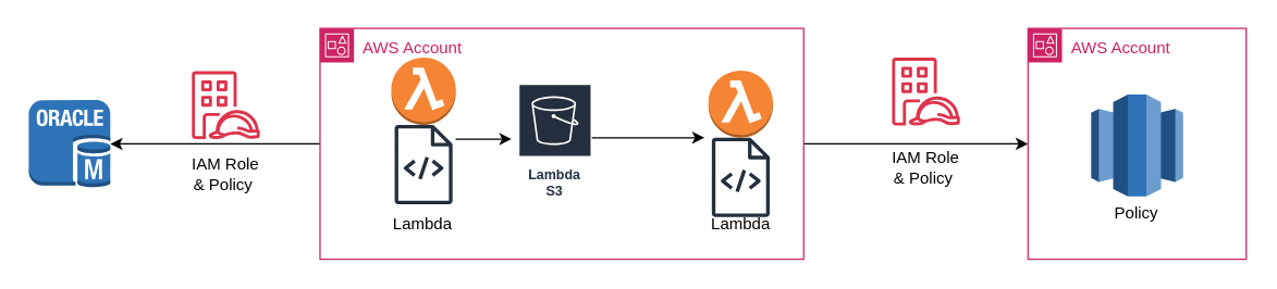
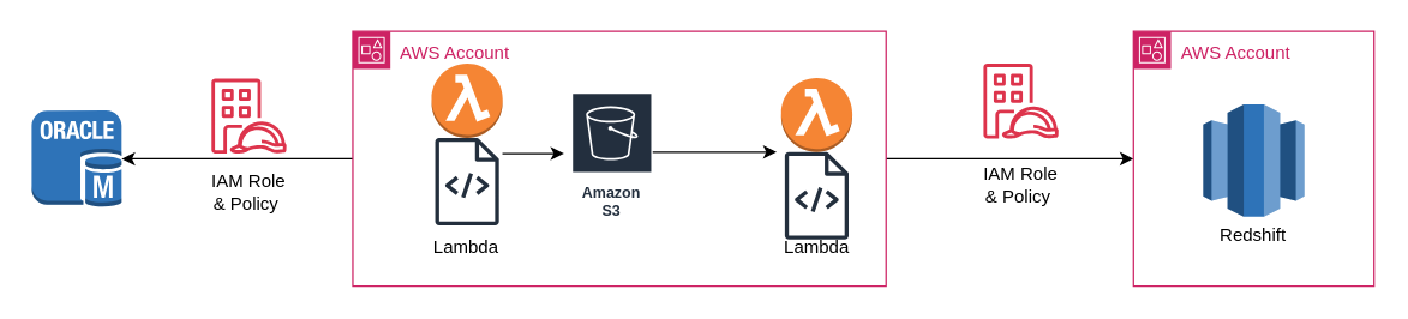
  <mxCell id="0" />
  <mxCell id="1" parent="0" />
  <mxCell id="2" value="" style="outlineConnect=0;dashed=0;verticalLabelPosition=bottom;verticalAlign=top;align=center;html=1;shape=mxgraph.aws3.oracle_db_instance;fillColor=#2E73B8;gradientColor=none;" vertex="1" parent="1"><mxGeometry x="20" y="73.25" width="60" height="64.5" as="geometry" /></mxCell>
  <mxCell id="3" value="" style="outlineConnect=0;dashed=0;verticalLabelPosition=bottom;verticalAlign=top;align=center;html=1;shape=mxgraph.aws3.redshift;fillColor=#2E73B8;gradientColor=none;" vertex="1" parent="1"><mxGeometry x="801.5" y="69.25" width="67.5" height="75" as="geometry" /></mxCell>
  <mxCell id="4" style="edgeStyle=orthogonalEdgeStyle;rounded=0;orthogonalLoop=1;jettySize=auto;html=1;" edge="1" parent="1" source="6" target="2"><mxGeometry relative="1" as="geometry" /></mxCell>
  <mxCell id="5" style="edgeStyle=orthogonalEdgeStyle;rounded=0;orthogonalLoop=1;jettySize=auto;html=1;entryX=0;entryY=0.5;entryDx=0;entryDy=0;entryPerimeter=0;" edge="1" parent="1" source="6" target="16"><mxGeometry relative="1" as="geometry"><mxPoint x="580" y="102" as="targetPoint" /></mxGeometry></mxCell>
  <mxCell id="6" value="AWS Account" style="points=[[0,0],[0.25,0],[0.5,0],[0.75,0],[1,0],[1,0.25],[1,0.5],[1,0.75],[1,1],[0.75,1],[0.5,1],[0.25,1],[0,1],[0,0.75],[0,0.5],[0,0.25]];outlineConnect=0;gradientColor=none;html=1;whiteSpace=wrap;fontSize=12;fontStyle=0;container=1;pointerEvents=0;collapsible=0;recursiveResize=0;shape=mxgraph.aws4.group;grIcon=mxgraph.aws4.group_account;strokeColor=#CD2264;fillColor=none;verticalAlign=top;align=left;spacingLeft=30;fontColor=#CD2264;dashed=0;" vertex="1" parent="1"><mxGeometry x="234.25" y="20.5" width="355.75" height="170" as="geometry" /></mxCell>
  <mxCell id="7" value="Lambda" style="text;html=1;align=center;verticalAlign=middle;whiteSpace=wrap;rounded=0;" vertex="1" parent="6"><mxGeometry x="46.19" y="129.25" width="60" height="30" as="geometry" /></mxCell>
  <mxCell id="8" value="" style="sketch=0;outlineConnect=0;fontColor=#232F3E;gradientColor=none;fillColor=#232F3D;strokeColor=none;dashed=0;verticalLabelPosition=bottom;verticalAlign=top;align=center;html=1;fontSize=12;fontStyle=0;aspect=fixed;pointerEvents=1;shape=mxgraph.aws4.source_code;" vertex="1" parent="6"><mxGeometry x="54.82" y="71" width="42.75" height="58.5" as="geometry" /></mxCell>
- <mxCell id="9" value="Lambda S3" style="sketch=0;outlineConnect=0;fontColor=#232F3E;gradientColor=none;strokeColor=#ffffff;fillColor=#232F3E;dashed=0;verticalLabelPosition=middle;verticalAlign=bottom;align=center;html=1;whiteSpace=wrap;fontSize=10;fontStyle=1;spacing=3;shape=mxgraph.aws4.productIcon;prIcon=mxgraph.aws4.s3;" vertex="1" parent="6"><mxGeometry x="145.75" y="40.75" width="54.25" height="88.5" as="geometry" /></mxCell>
+ <mxCell id="9" value="Amazon S3" style="sketch=0;outlineConnect=0;fontColor=#232F3E;gradientColor=none;strokeColor=#ffffff;fillColor=#232F3E;dashed=0;verticalLabelPosition=middle;verticalAlign=bottom;align=center;html=1;whiteSpace=wrap;fontSize=10;fontStyle=1;spacing=3;shape=mxgraph.aws4.productIcon;prIcon=mxgraph.aws4.s3;" vertex="1" parent="6"><mxGeometry x="145.75" y="40.75" width="54.25" height="88.5" as="geometry" /></mxCell>
  <mxCell id="10" value="" style="outlineConnect=0;dashed=0;verticalLabelPosition=bottom;verticalAlign=top;align=center;html=1;shape=mxgraph.aws3.lambda_function;fillColor=#F58534;gradientColor=none;" vertex="1" parent="6"><mxGeometry x="52.47" y="21.5" width="47.44" height="49.5" as="geometry" /></mxCell>
  <mxCell id="11" value="" style="endArrow=classic;html=1;rounded=0;entryX=0.018;entryY=0.561;entryDx=0;entryDy=0;entryPerimeter=0;" edge="1" parent="6"><mxGeometry width="50" height="50" relative="1" as="geometry"><mxPoint x="99.75" y="81.5" as="sourcePoint" /><mxPoint x="140.886" y="81.499" as="targetPoint" /></mxGeometry></mxCell>
  <mxCell id="12" value="" style="sketch=0;outlineConnect=0;fontColor=#232F3E;gradientColor=none;fillColor=#232F3D;strokeColor=none;dashed=0;verticalLabelPosition=bottom;verticalAlign=top;align=center;html=1;fontSize=12;fontStyle=0;aspect=fixed;pointerEvents=1;shape=mxgraph.aws4.source_code;" vertex="1" parent="6"><mxGeometry x="288.1" y="80.5" width="42.75" height="58.5" as="geometry" /></mxCell>
  <mxCell id="13" value="" style="outlineConnect=0;dashed=0;verticalLabelPosition=bottom;verticalAlign=top;align=center;html=1;shape=mxgraph.aws3.lambda_function;fillColor=#F58534;gradientColor=none;" vertex="1" parent="6"><mxGeometry x="285.75" y="31" width="47.44" height="49.5" as="geometry" /></mxCell>
  <mxCell id="14" value="" style="endArrow=classic;html=1;rounded=0;endSize=6;startSize=6;" edge="1" parent="6"><mxGeometry width="50" height="50" relative="1" as="geometry"><mxPoint x="200.0" y="80.495" as="sourcePoint" /><mxPoint x="282.75" y="80.5" as="targetPoint" /></mxGeometry></mxCell>
  <mxCell id="15" value="Lambda" style="text;html=1;align=center;verticalAlign=middle;whiteSpace=wrap;rounded=0;" vertex="1" parent="6"><mxGeometry x="279.48" y="129.5" width="60" height="30" as="geometry" /></mxCell>
  <mxCell id="16" value="AWS Account" style="points=[[0,0],[0.25,0],[0.5,0],[0.75,0],[1,0],[1,0.25],[1,0.5],[1,0.75],[1,1],[0.75,1],[0.5,1],[0.25,1],[0,1],[0,0.75],[0,0.5],[0,0.25]];outlineConnect=0;gradientColor=none;html=1;whiteSpace=wrap;fontSize=12;fontStyle=0;container=1;pointerEvents=0;collapsible=0;recursiveResize=0;shape=mxgraph.aws4.group;grIcon=mxgraph.aws4.group_account;strokeColor=#CD2264;fillColor=none;verticalAlign=top;align=left;spacingLeft=30;fontColor=#CD2264;dashed=0;" vertex="1" parent="1"><mxGeometry x="755" y="20.5" width="160.5" height="170" as="geometry" /></mxCell>
- <mxCell id="17" value="Policy" style="text;html=1;align=center;verticalAlign=middle;whiteSpace=wrap;rounded=0;" vertex="1" parent="16"><mxGeometry x="50.25" y="121" width="60" height="30" as="geometry" /></mxCell>
+ <mxCell id="17" value="Redshift" style="text;html=1;align=center;verticalAlign=middle;whiteSpace=wrap;rounded=0;" vertex="1" parent="16"><mxGeometry x="50.25" y="121" width="60" height="30" as="geometry" /></mxCell>
  <mxCell id="18" value="" style="sketch=0;outlineConnect=0;fontColor=#232F3E;gradientColor=none;fillColor=#DD344C;strokeColor=none;dashed=0;verticalLabelPosition=bottom;verticalAlign=top;align=center;html=1;fontSize=12;fontStyle=0;aspect=fixed;pointerEvents=1;shape=mxgraph.aws4.identity_access_management_iam_roles_anywhere;" vertex="1" parent="1"><mxGeometry x="140" y="52" width="50" height="50" as="geometry" /></mxCell>
  <mxCell id="19" value="IAM Role &amp;amp; Policy&amp;nbsp;" style="text;html=1;align=center;verticalAlign=middle;whiteSpace=wrap;rounded=0;" vertex="1" parent="1"><mxGeometry x="135" y="113" width="60" height="30" as="geometry" /></mxCell>
  <mxCell id="20" value="" style="sketch=0;outlineConnect=0;fontColor=#232F3E;gradientColor=none;fillColor=#DD344C;strokeColor=none;dashed=0;verticalLabelPosition=bottom;verticalAlign=top;align=center;html=1;fontSize=12;fontStyle=0;aspect=fixed;pointerEvents=1;shape=mxgraph.aws4.identity_access_management_iam_roles_anywhere;" vertex="1" parent="1"><mxGeometry x="655" y="42" width="50" height="50" as="geometry" /></mxCell>
  <mxCell id="21" value="IAM Role &amp;amp; Policy&amp;nbsp;" style="text;html=1;align=center;verticalAlign=middle;whiteSpace=wrap;rounded=0;" vertex="1" parent="1"><mxGeometry x="650" y="107.75" width="60" height="30" as="geometry" /></mxCell>
